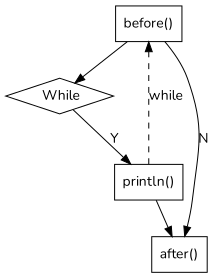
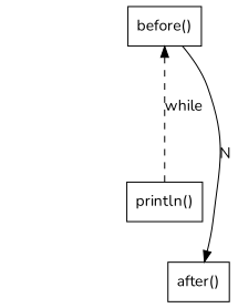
  digraph {
    compound=true
    fontname=Nunito
    node [fillcolor=white fontname=Nunito shape=rect style=filled]
    edge [fontname=Nunito]
    n1 [label="before()"]
-   n2 [label=" While" shape=diamond]
    n3 [label="after()"]
    n4 [label="println()"]
-   n1 -> n2
    n1 -> n3 [label=N]
-   n2 -> n4 [label=Y]
    n4 -> n1 [label=while style=dashed]
-   n4 -> n3
  }
